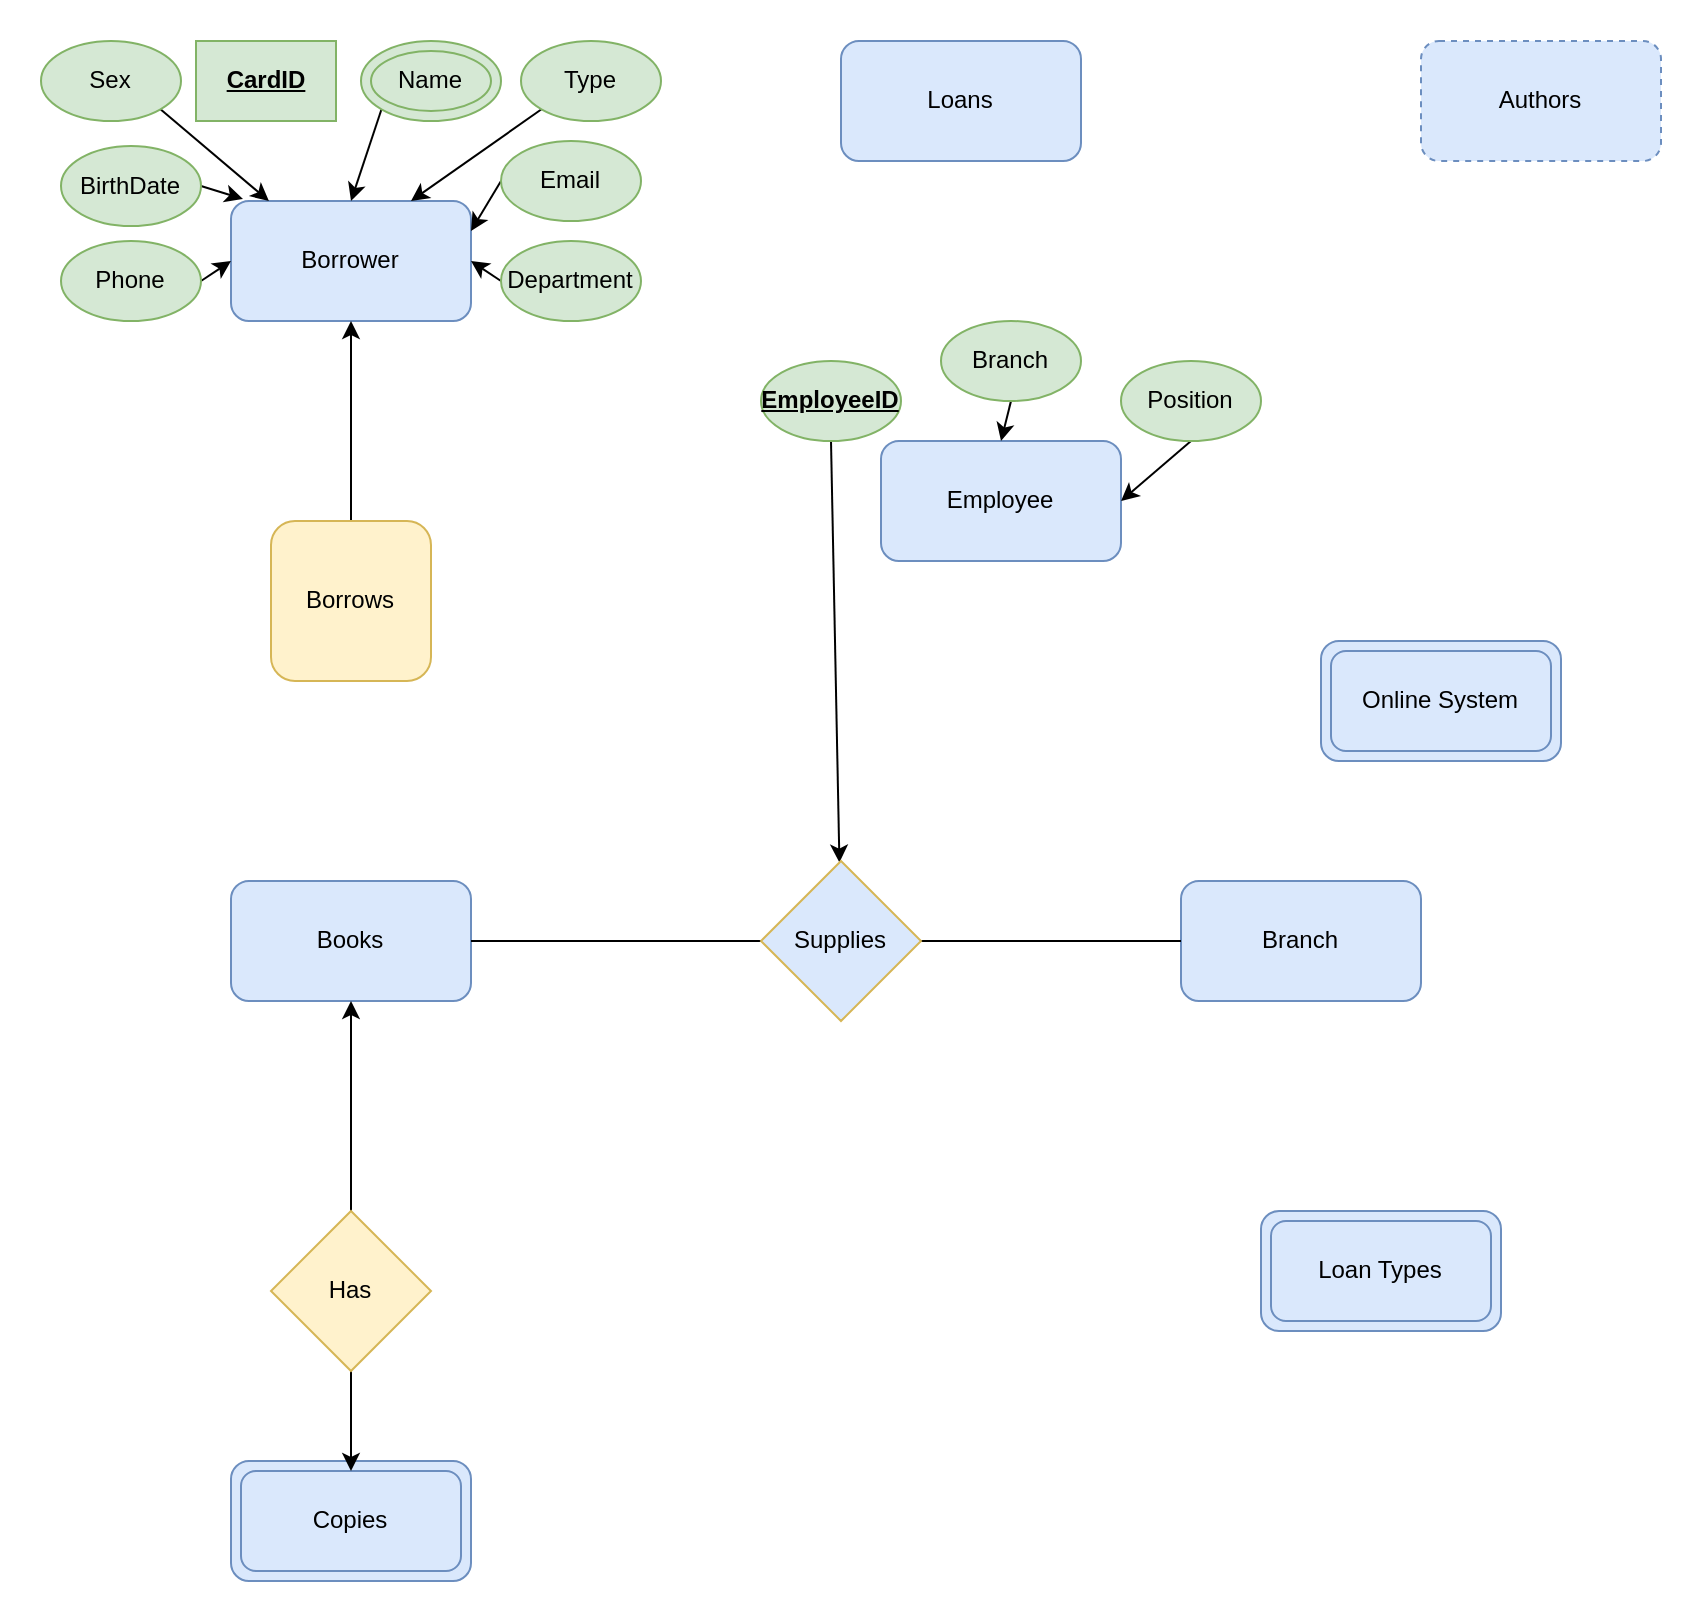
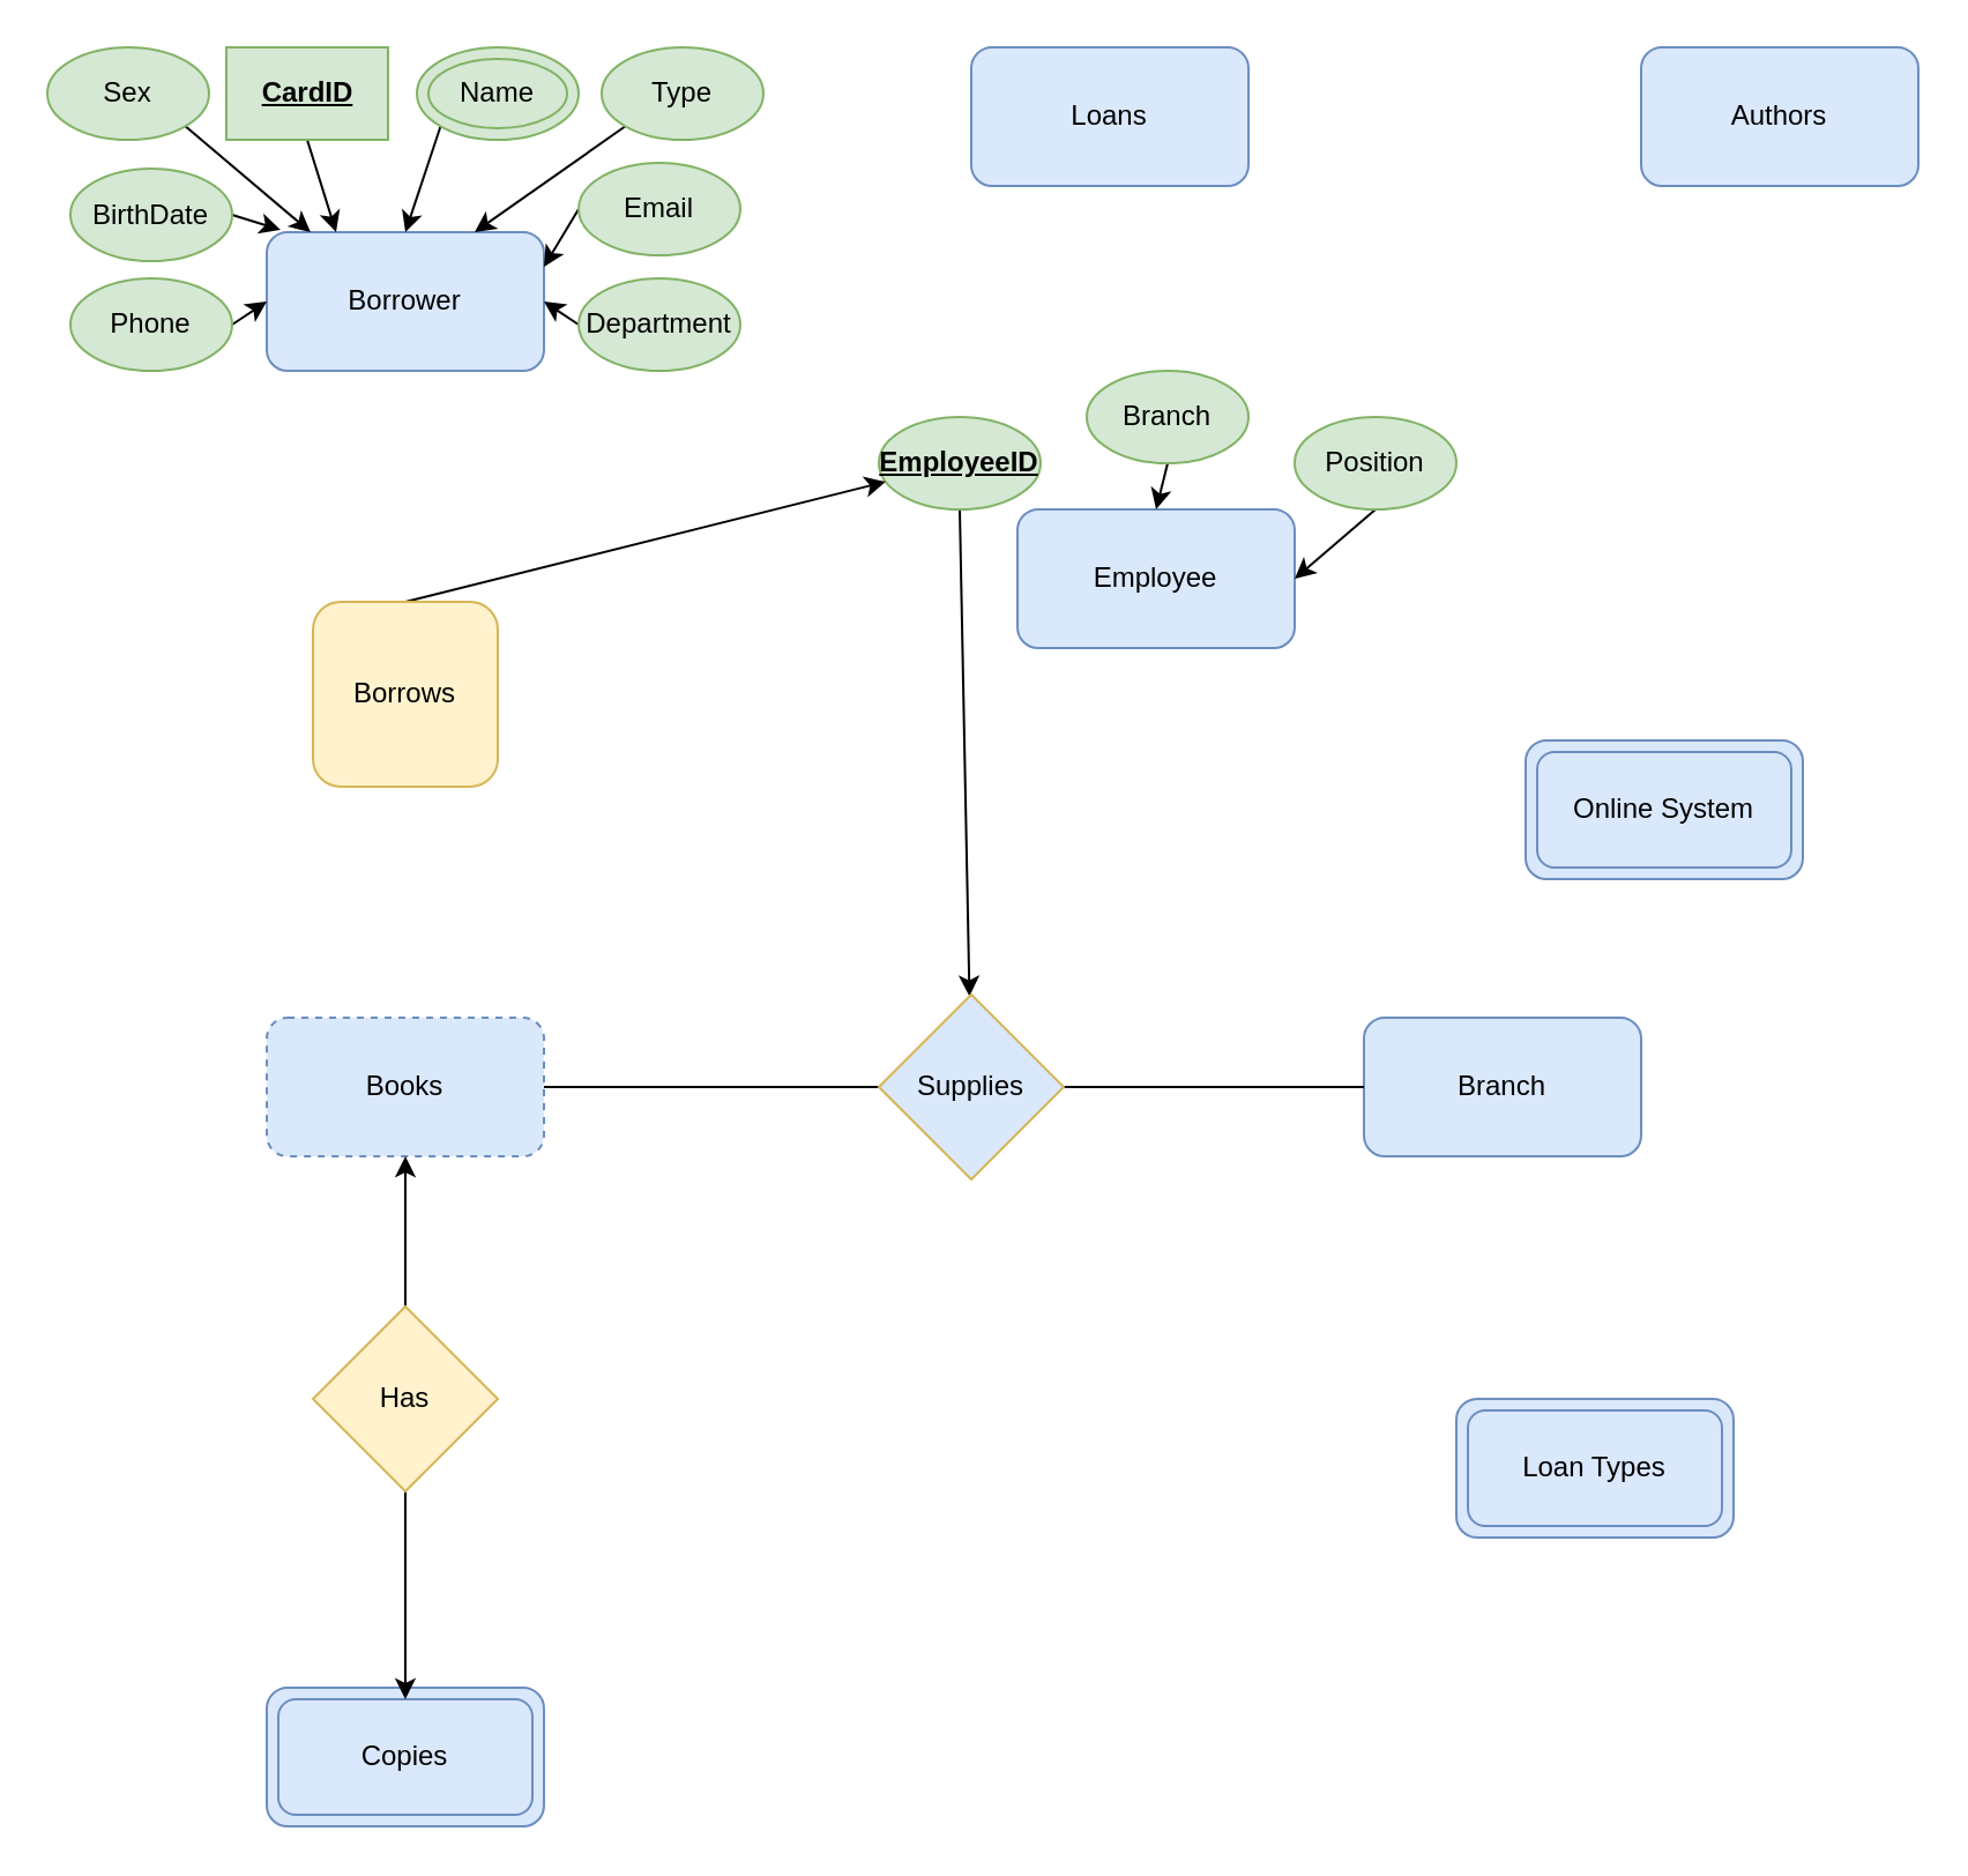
  <mxCell id="0" />
  <mxCell id="1" parent="0" />
  <mxCell id="2" value="" style="group" vertex="1" connectable="0" parent="1"><mxGeometry x="30" y="20" width="290" height="140" as="geometry" /></mxCell>
  <mxCell id="3" value="Borrower" style="rounded=1;whiteSpace=wrap;html=1;fillColor=#dae8fc;strokeColor=#6c8ebf;" vertex="1" parent="2"><mxGeometry x="85" y="80" width="120" height="60" as="geometry" /></mxCell>
  <mxCell id="4" style="edgeStyle=none;rounded=0;orthogonalLoop=1;jettySize=auto;html=1;exitX=0;exitY=1;exitDx=0;exitDy=0;entryX=0.5;entryY=0;entryDx=0;entryDy=0;" edge="1" parent="2" source="5" target="3"><mxGeometry relative="1" as="geometry" /></mxCell>
  <mxCell id="5" value="Name" style="ellipse;whiteSpace=wrap;html=1;fillColor=#d5e8d4;strokeColor=#82b366;" vertex="1" parent="2"><mxGeometry x="150" width="70" height="40" as="geometry" /></mxCell>
  <mxCell id="6" style="edgeStyle=none;rounded=0;orthogonalLoop=1;jettySize=auto;html=1;exitX=0;exitY=1;exitDx=0;exitDy=0;entryX=0.75;entryY=0;entryDx=0;entryDy=0;" edge="1" parent="2" source="7" target="3"><mxGeometry relative="1" as="geometry" /></mxCell>
  <mxCell id="7" value="Type" style="ellipse;whiteSpace=wrap;html=1;fillColor=#d5e8d4;strokeColor=#82b366;" vertex="1" parent="2"><mxGeometry x="230" width="70" height="40" as="geometry" /></mxCell>
  <mxCell id="8" style="edgeStyle=none;rounded=0;orthogonalLoop=1;jettySize=auto;html=1;exitX=0;exitY=0.5;exitDx=0;exitDy=0;entryX=1;entryY=0.25;entryDx=0;entryDy=0;" edge="1" parent="2" source="9" target="3"><mxGeometry relative="1" as="geometry" /></mxCell>
  <mxCell id="9" value="Email" style="ellipse;whiteSpace=wrap;html=1;fillColor=#d5e8d4;strokeColor=#82b366;" vertex="1" parent="2"><mxGeometry x="220" y="50" width="70" height="40" as="geometry" /></mxCell>
  <mxCell id="10" style="edgeStyle=none;rounded=0;orthogonalLoop=1;jettySize=auto;html=1;exitX=1;exitY=0.5;exitDx=0;exitDy=0;entryX=0.05;entryY=-0.017;entryDx=0;entryDy=0;entryPerimeter=0;" edge="1" parent="2" source="11" target="3"><mxGeometry relative="1" as="geometry" /></mxCell>
  <mxCell id="11" value="BirthDate" style="ellipse;whiteSpace=wrap;html=1;fillColor=#d5e8d4;strokeColor=#82b366;" vertex="1" parent="2"><mxGeometry y="52.5" width="70" height="40" as="geometry" /></mxCell>
  <mxCell id="12" style="edgeStyle=none;rounded=0;orthogonalLoop=1;jettySize=auto;html=1;exitX=1;exitY=1;exitDx=0;exitDy=0;entryX=0.158;entryY=0;entryDx=0;entryDy=0;entryPerimeter=0;" edge="1" parent="2" source="13" target="3"><mxGeometry relative="1" as="geometry" /></mxCell>
  <mxCell id="13" value="Sex" style="ellipse;whiteSpace=wrap;html=1;fillColor=#d5e8d4;strokeColor=#82b366;" vertex="1" parent="2"><mxGeometry x="-10" width="70" height="40" as="geometry" /></mxCell>
  <mxCell id="14" style="rounded=0;orthogonalLoop=1;jettySize=auto;html=1;exitX=1;exitY=0.5;exitDx=0;exitDy=0;entryX=0;entryY=0.5;entryDx=0;entryDy=0;" edge="1" parent="2" source="15" target="3"><mxGeometry relative="1" as="geometry" /></mxCell>
  <mxCell id="15" value="Phone" style="ellipse;whiteSpace=wrap;html=1;fillColor=#d5e8d4;strokeColor=#82b366;" vertex="1" parent="2"><mxGeometry y="100" width="70" height="40" as="geometry" /></mxCell>
  <mxCell id="16" style="edgeStyle=none;rounded=0;orthogonalLoop=1;jettySize=auto;html=1;exitX=0;exitY=0.5;exitDx=0;exitDy=0;entryX=1;entryY=0.5;entryDx=0;entryDy=0;" edge="1" parent="2" source="17" target="3"><mxGeometry relative="1" as="geometry" /></mxCell>
  <mxCell id="17" value="Department" style="ellipse;whiteSpace=wrap;html=1;fillColor=#d5e8d4;strokeColor=#82b366;" vertex="1" parent="2"><mxGeometry x="220" y="100" width="70" height="40" as="geometry" /></mxCell>
+ <mxCell id="18" style="edgeStyle=none;rounded=0;orthogonalLoop=1;jettySize=auto;html=1;exitX=0.5;exitY=1;exitDx=0;exitDy=0;entryX=0.25;entryY=0;entryDx=0;entryDy=0;" edge="1" parent="2" source="19" target="3"><mxGeometry relative="1" as="geometry" /></mxCell>
  <mxCell id="19" value="&lt;b&gt;&lt;u&gt;CardID&lt;/u&gt;&lt;/b&gt;" style="whiteSpace=wrap;html=1;fillColor=#d5e8d4;strokeColor=#82b366;rounded=0;" vertex="1" parent="2"><mxGeometry x="67.5" width="70" height="40" as="geometry" /></mxCell>
  <mxCell id="20" value="Name" style="ellipse;whiteSpace=wrap;html=1;fillColor=#d5e8d4;strokeColor=#82b366;" vertex="1" parent="2"><mxGeometry x="155" y="5" width="60" height="30" as="geometry" /></mxCell>
- <mxCell id="21" value="Authors" style="rounded=1;whiteSpace=wrap;html=1;fillColor=#dae8fc;strokeColor=#6c8ebf;dashed=1;" vertex="1" parent="1"><mxGeometry x="710" y="20" width="120" height="60" as="geometry" /></mxCell>
- <mxCell id="22" value="Books" style="rounded=1;whiteSpace=wrap;html=1;fillColor=#dae8fc;strokeColor=#6c8ebf;" vertex="1" parent="1"><mxGeometry x="115" y="440" width="120" height="60" as="geometry" /></mxCell>
+ <mxCell id="21" value="Authors" style="rounded=1;whiteSpace=wrap;html=1;fillColor=#dae8fc;strokeColor=#6c8ebf;" vertex="1" parent="1"><mxGeometry x="710" y="20" width="120" height="60" as="geometry" /></mxCell>
+ <mxCell id="22" value="Books" style="rounded=1;whiteSpace=wrap;html=1;fillColor=#dae8fc;strokeColor=#6c8ebf;dashed=1;" vertex="1" parent="1"><mxGeometry x="115" y="440" width="120" height="60" as="geometry" /></mxCell>
  <mxCell id="23" value="Loans" style="rounded=1;whiteSpace=wrap;html=1;fillColor=#dae8fc;strokeColor=#6c8ebf;" vertex="1" parent="1"><mxGeometry x="420" y="20" width="120" height="60" as="geometry" /></mxCell>
  <mxCell id="24" value="Branch" style="rounded=1;whiteSpace=wrap;html=1;fillColor=#dae8fc;strokeColor=#6c8ebf;" vertex="1" parent="1"><mxGeometry x="590" y="440" width="120" height="60" as="geometry" /></mxCell>
  <mxCell id="25" value="Online System" style="rounded=1;whiteSpace=wrap;html=1;fillColor=#dae8fc;strokeColor=#6c8ebf;" vertex="1" parent="1"><mxGeometry x="660" y="320" width="120" height="60" as="geometry" /></mxCell>
  <mxCell id="26" value="" style="group" vertex="1" connectable="0" parent="1"><mxGeometry x="380" y="160" width="250" height="120" as="geometry" /></mxCell>
  <mxCell id="27" value="Employee" style="rounded=1;whiteSpace=wrap;html=1;fillColor=#dae8fc;strokeColor=#6c8ebf;" vertex="1" parent="26"><mxGeometry x="60" y="60" width="120" height="60" as="geometry" /></mxCell>
  <mxCell id="28" style="edgeStyle=none;rounded=0;orthogonalLoop=1;jettySize=auto;html=1;exitX=0.5;exitY=1;exitDx=0;exitDy=0;" edge="1" parent="26" source="29" target="48"><mxGeometry relative="1" as="geometry" /></mxCell>
  <mxCell id="29" value="&lt;b&gt;&lt;u&gt;EmployeeID&lt;/u&gt;&lt;/b&gt;" style="ellipse;whiteSpace=wrap;html=1;fillColor=#d5e8d4;strokeColor=#82b366;" vertex="1" parent="26"><mxGeometry y="20" width="70" height="40" as="geometry" /></mxCell>
  <mxCell id="30" style="edgeStyle=none;rounded=0;orthogonalLoop=1;jettySize=auto;html=1;exitX=0.5;exitY=1;exitDx=0;exitDy=0;entryX=0.5;entryY=0;entryDx=0;entryDy=0;" edge="1" parent="26" source="31" target="27"><mxGeometry relative="1" as="geometry" /></mxCell>
  <mxCell id="31" value="Branch" style="ellipse;whiteSpace=wrap;html=1;fillColor=#d5e8d4;strokeColor=#82b366;" vertex="1" parent="26"><mxGeometry x="90" width="70" height="40" as="geometry" /></mxCell>
  <mxCell id="32" style="edgeStyle=none;rounded=0;orthogonalLoop=1;jettySize=auto;html=1;exitX=0.5;exitY=1;exitDx=0;exitDy=0;entryX=1;entryY=0.5;entryDx=0;entryDy=0;" edge="1" parent="26" source="33" target="27"><mxGeometry relative="1" as="geometry" /></mxCell>
  <mxCell id="33" value="Position" style="ellipse;whiteSpace=wrap;html=1;fillColor=#d5e8d4;strokeColor=#82b366;" vertex="1" parent="26"><mxGeometry x="180" y="20" width="70" height="40" as="geometry" /></mxCell>
  <mxCell id="34" value="" style="group" vertex="1" connectable="0" parent="1"><mxGeometry x="630" y="605" width="120" height="60" as="geometry" /></mxCell>
  <mxCell id="35" value="Loan Types" style="rounded=1;whiteSpace=wrap;html=1;fillColor=#dae8fc;strokeColor=#6c8ebf;" vertex="1" parent="34"><mxGeometry width="120" height="60" as="geometry" /></mxCell>
  <mxCell id="36" value="Loan Types" style="rounded=1;whiteSpace=wrap;html=1;fillColor=#dae8fc;strokeColor=#6c8ebf;" vertex="1" parent="34"><mxGeometry x="5" y="5" width="110" height="50" as="geometry" /></mxCell>
  <mxCell id="37" value="" style="group" vertex="1" connectable="0" parent="1"><mxGeometry x="115" y="730" width="120" height="60" as="geometry" /></mxCell>
  <mxCell id="38" value="Copies" style="rounded=1;whiteSpace=wrap;html=1;fillColor=#dae8fc;strokeColor=#6c8ebf;" vertex="1" parent="37"><mxGeometry width="120" height="60" as="geometry" /></mxCell>
  <mxCell id="39" value="Copies" style="rounded=1;whiteSpace=wrap;html=1;fillColor=#dae8fc;strokeColor=#6c8ebf;" vertex="1" parent="37"><mxGeometry x="5" y="5" width="110" height="50" as="geometry" /></mxCell>
  <mxCell id="40" value="Online System" style="rounded=1;whiteSpace=wrap;html=1;fillColor=#dae8fc;strokeColor=#6c8ebf;" vertex="1" parent="1"><mxGeometry x="665" y="325" width="110" height="50" as="geometry" /></mxCell>
- <mxCell id="41" style="edgeStyle=none;rounded=0;orthogonalLoop=1;jettySize=auto;html=1;exitX=0.5;exitY=0;exitDx=0;exitDy=0;entryX=0.5;entryY=1;entryDx=0;entryDy=0;" edge="1" parent="1" source="42" target="3"><mxGeometry relative="1" as="geometry" /></mxCell>
+ <mxCell id="41" style="edgeStyle=none;rounded=0;orthogonalLoop=1;jettySize=auto;html=1;exitX=0.5;exitY=0;exitDx=0;exitDy=0;" edge="1" parent="1" source="42" target="29"><mxGeometry relative="1" as="geometry" /></mxCell>
  <mxCell id="42" value="Borrows" style="whiteSpace=wrap;html=1;fillColor=#fff2cc;strokeColor=#d6b656;rounded=1;" vertex="1" parent="1"><mxGeometry x="135" y="260" width="80" height="80" as="geometry" /></mxCell>
  <mxCell id="43" style="edgeStyle=none;rounded=0;orthogonalLoop=1;jettySize=auto;html=1;exitX=0.5;exitY=0;exitDx=0;exitDy=0;entryX=0.5;entryY=1;entryDx=0;entryDy=0;" edge="1" parent="1" source="45" target="22"><mxGeometry relative="1" as="geometry" /></mxCell>
  <mxCell id="44" style="edgeStyle=none;rounded=0;orthogonalLoop=1;jettySize=auto;html=1;exitX=0.5;exitY=1;exitDx=0;exitDy=0;entryX=0.5;entryY=0;entryDx=0;entryDy=0;" edge="1" parent="1" source="45" target="39"><mxGeometry relative="1" as="geometry" /></mxCell>
- <mxCell id="45" value="Has" style="rhombus;whiteSpace=wrap;html=1;fillColor=#fff2cc;strokeColor=#d6b656;" vertex="1" parent="1"><mxGeometry x="135" y="605" width="80" height="80" as="geometry" /></mxCell>
+ <mxCell id="45" value="Has" style="rhombus;whiteSpace=wrap;html=1;fillColor=#fff2cc;strokeColor=#d6b656;" vertex="1" parent="1"><mxGeometry x="135" y="565" width="80" height="80" as="geometry" /></mxCell>
  <mxCell id="46" style="edgeStyle=none;rounded=0;orthogonalLoop=1;jettySize=auto;html=1;exitX=0;exitY=0.5;exitDx=0;exitDy=0;entryX=1;entryY=0.5;entryDx=0;entryDy=0;endArrow=none;endFill=0;" edge="1" parent="1" source="48" target="22"><mxGeometry relative="1" as="geometry" /></mxCell>
  <mxCell id="47" style="edgeStyle=none;rounded=0;orthogonalLoop=1;jettySize=auto;html=1;exitX=1;exitY=0.5;exitDx=0;exitDy=0;endArrow=none;endFill=0;" edge="1" parent="1" source="48" target="24"><mxGeometry relative="1" as="geometry" /></mxCell>
  <mxCell id="48" value="Supplies" style="rhombus;whiteSpace=wrap;html=1;fillColor=#dae8fc;strokeColor=#d6b656;" vertex="1" parent="1"><mxGeometry x="380" y="430" width="80" height="80" as="geometry" /></mxCell>
